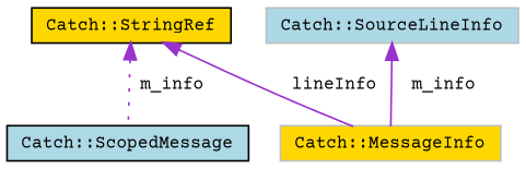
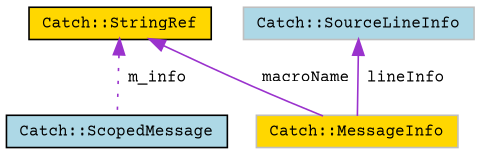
  digraph {
    fontname="Courier Prime"
    node [color=black fillcolor=lightblue fontname="Courier Prime" fontsize=10 shape=record style=filled]
    edge [color=darkorchid3 dir=back fontname="Courier Prime" fontsize=10 labelfontname=Helvetica labelfontsize=10 style=solid]
    n1 [fontcolor=black height=0.2 label="Catch::ScopedMessage" width=0.4]
    n2 [color=grey75 fillcolor=gold height=0.2 label="Catch::MessageInfo" width=0.4]
    n3 [fillcolor=gold height=0.2 label="Catch::StringRef" width=0.4]
    n4 [color=grey75 height=0.2 label="Catch::SourceLineInfo" width=0.4]
    n3 -> n1 [label=" m_info" style=dotted]
-   n3 -> n2 [label=" lineInfo"]
-   n4 -> n2 [label=" m_info"]
+   n3 -> n2 [label=" macroName"]
+   n4 -> n2 [label=" lineInfo"]
  }
